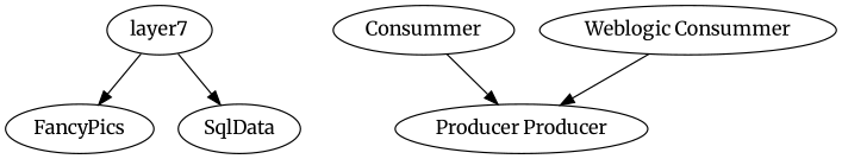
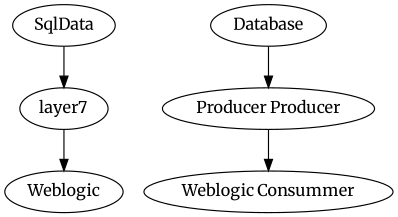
  digraph {
    fontname=Merriweather
    node [fontname=Merriweather]
    edge [fontname=Merriweather]
    layer7
-   FancyPics
+   FancyPics [label=Weblogic]
    SqlData
    n4 [label="Producer Producer"]
-   Database [label=Consummer]
+   Database
    "Weblogic Consummer"
    layer7 -> FancyPics
-   layer7 -> SqlData
-   "Weblogic Consummer" -> n4
+   SqlData -> layer7
+   n4 -> "Weblogic Consummer"
    Database -> n4
  }
